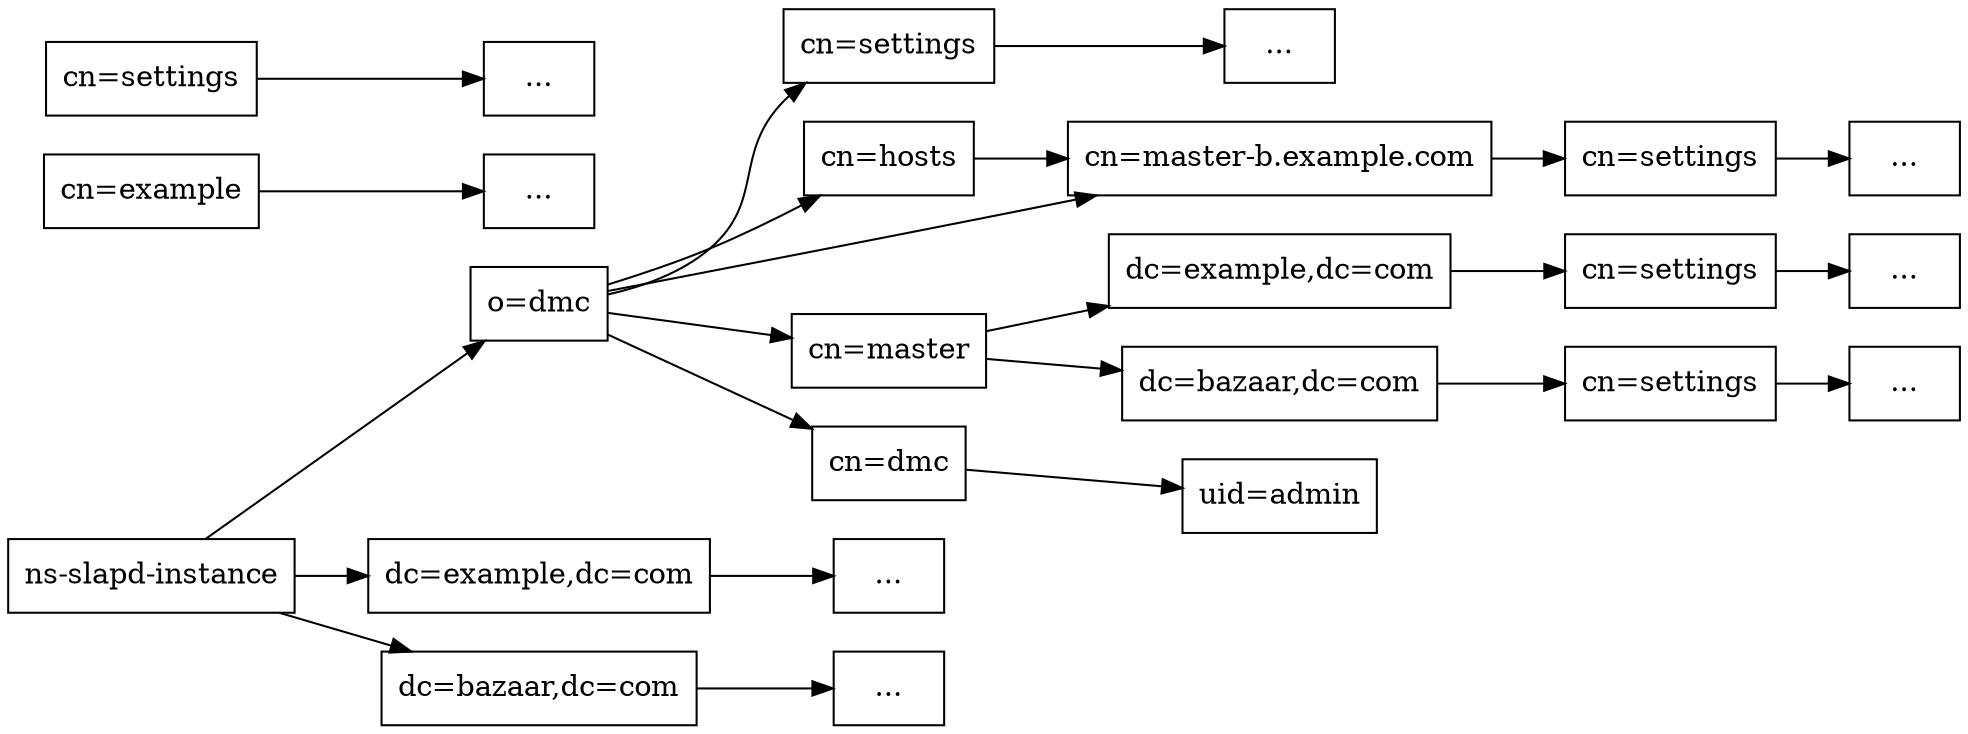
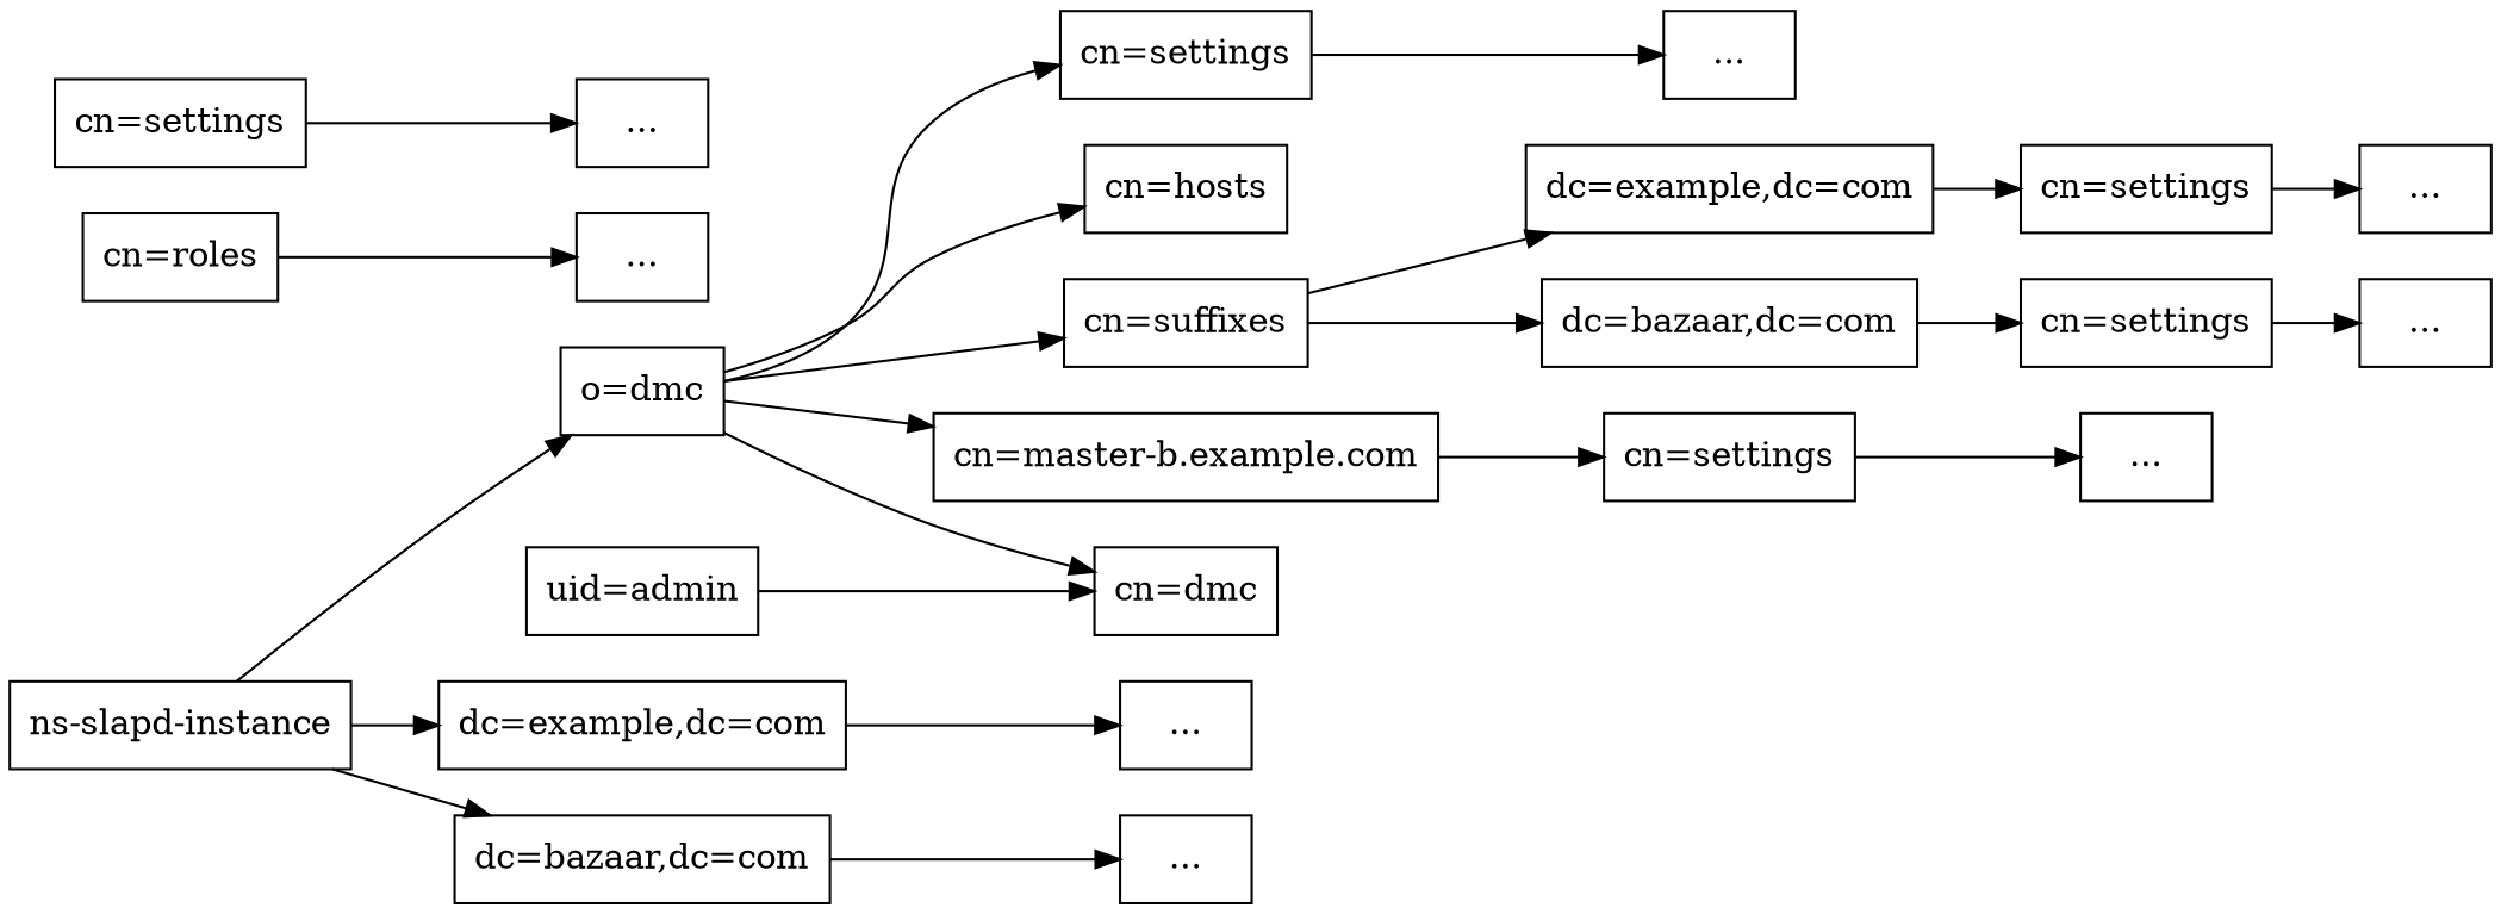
  digraph {
    rankdir=LR
    node [shape=record]
    n1 [label="ns-slapd-instance"]
    n2 [label="o=dmc"]
    n3 [label="dc=example,dc=com"]
    n4 [label="dc=bazaar,dc=com"]
    n5 [label="cn=settings"]
    n6 [label="cn=hosts"]
-   n7 [label="cn=master"]
+   n7 [label="cn=suffixes"]
    n8 [label="cn=dmc"]
    n9 [label="cn=master-b.example.com"]
    n10 [label="..."]
    n11 [label="..."]
    n12 [label="..."]
    n13 [label="dc=example,dc=com"]
    n14 [label="dc=bazaar,dc=com"]
    n15 [label="uid=admin"]
-   n16 [label="cn=example"]
+   n16 [label="cn=roles"]
    n17 [label="..."]
    n18 [label="cn=settings"]
    n19 [label="cn=settings"]
    n20 [label="cn=settings"]
    n21 [label="..."]
    n22 [label="..."]
    n23 [label="cn=settings"]
    n24 [label="..."]
    n25 [label="..."]
    n1 -> n2
    n1 -> n3
    n1 -> n4
    n2 -> n5
    n2 -> n6
    n2 -> n7
    n2 -> n8
    n2 -> n9
    n3 -> n10
    n4 -> n11
    n5 -> n12
-   n6 -> n9
    n7 -> n13
    n7 -> n14
-   n8 -> n15
+   n15 -> n8
    n9 -> n18
    n13 -> n19
    n14 -> n20
    n16 -> n17
    n18 -> n25
    n19 -> n21
    n20 -> n22
    n23 -> n24
  }
